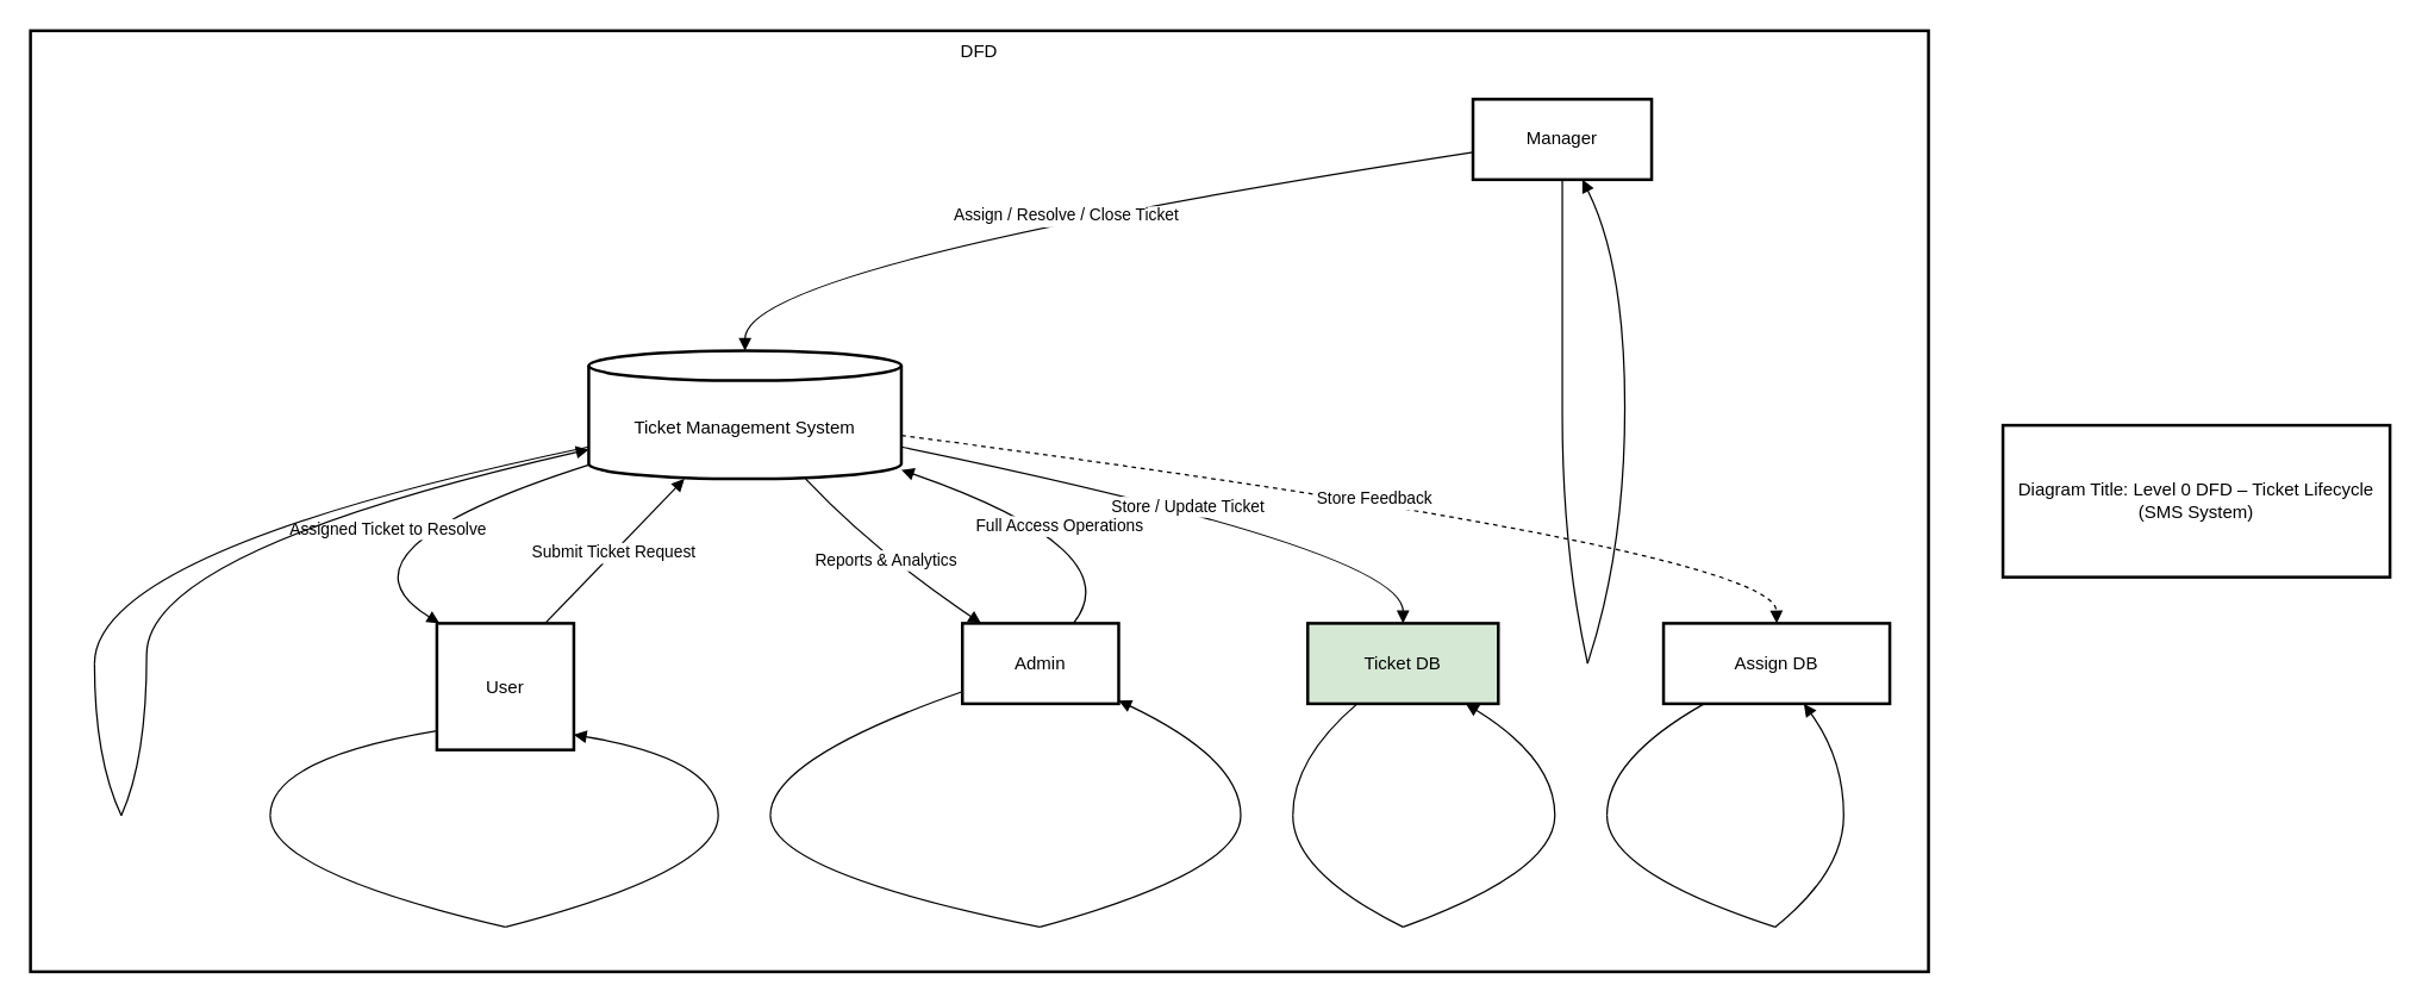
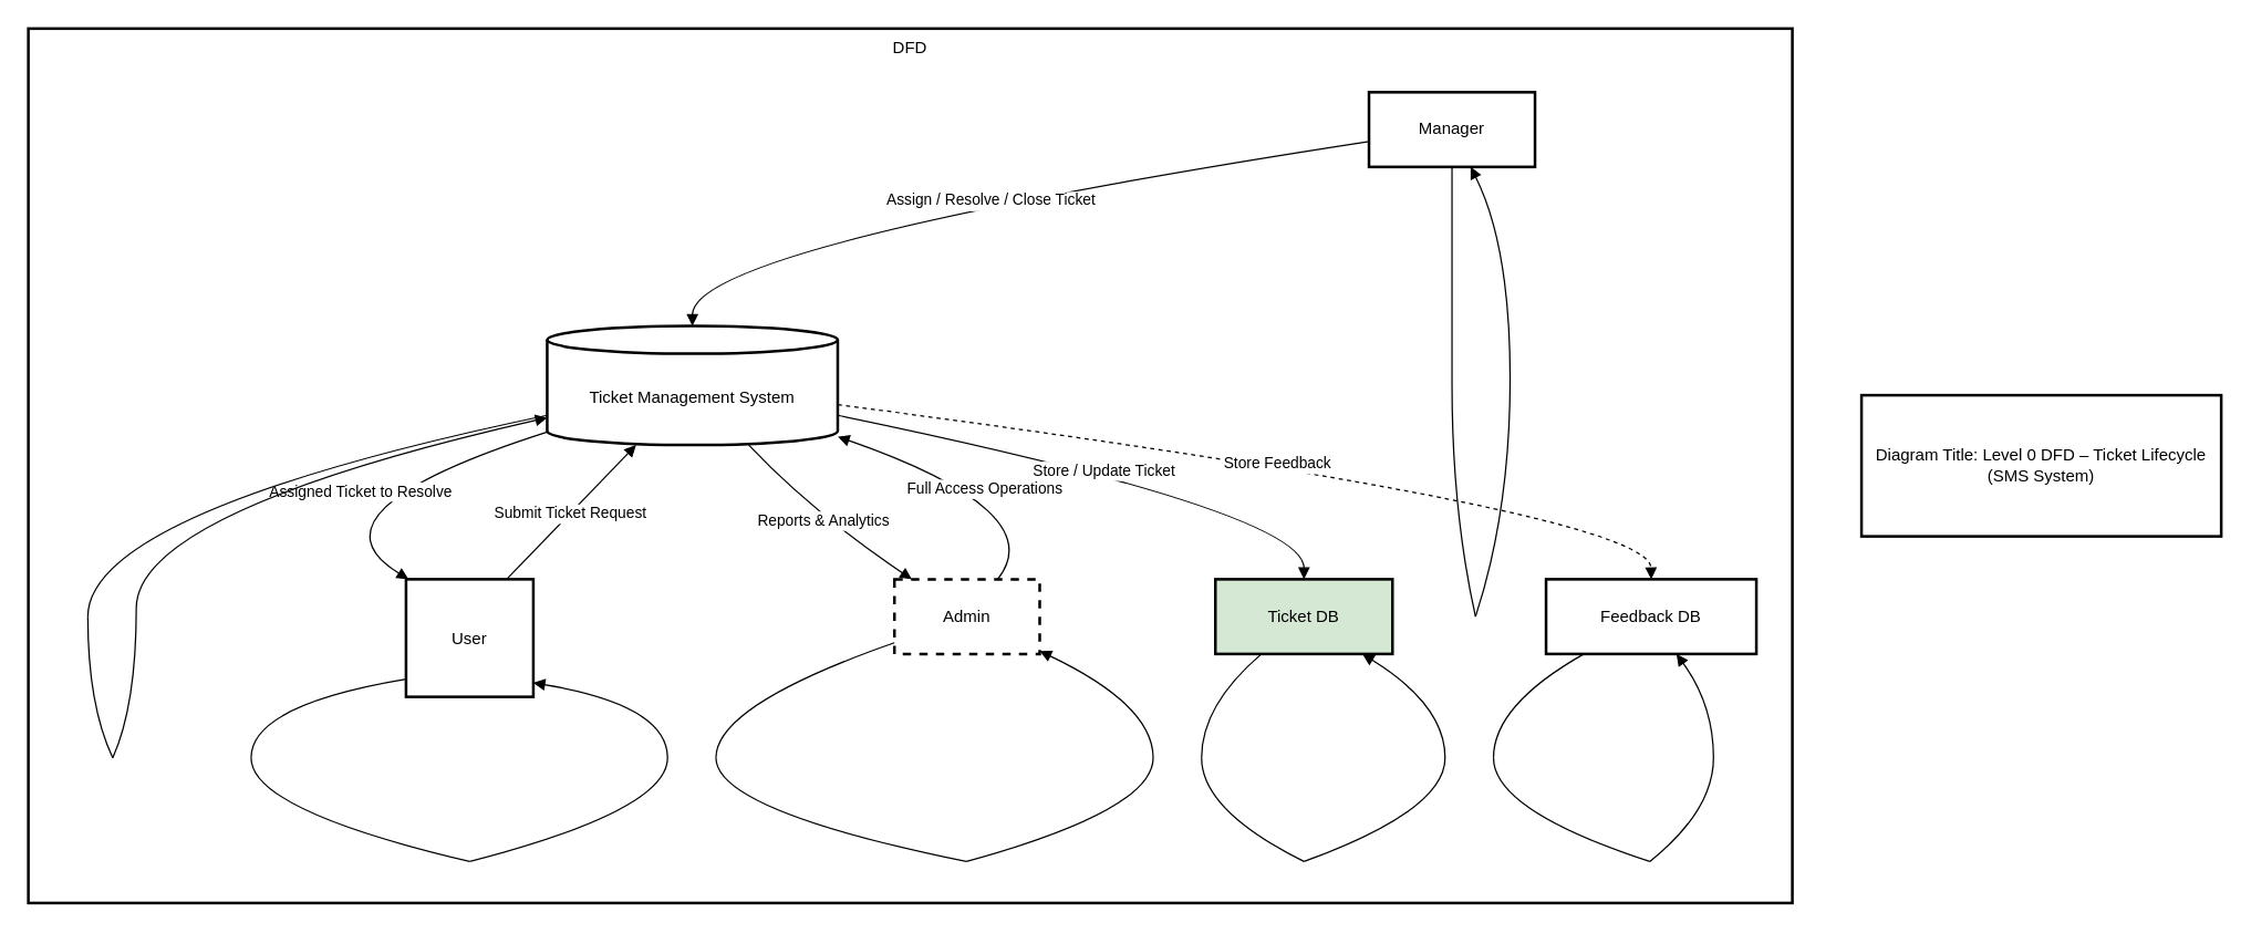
  <mxCell id="0" />
  <mxCell id="1" parent="0" />
  <mxCell id="2" value="DFD" style="whiteSpace=wrap;strokeWidth=2;verticalAlign=top;" vertex="1" parent="1"><mxGeometry x="20" y="20" width="1275" height="632" as="geometry" /></mxCell>
  <mxCell id="3" value="Ticket Management System" style="shape=cylinder3;boundedLbl=1;backgroundOutline=1;size=10;strokeWidth=2;whiteSpace=wrap;" vertex="1" parent="2"><mxGeometry x="375" y="215" width="210" height="86" as="geometry" /></mxCell>
  <mxCell id="4" value="User" style="whiteSpace=wrap;strokeWidth=2;" vertex="1" parent="2"><mxGeometry x="273" y="398" width="92" height="85" as="geometry" /></mxCell>
  <mxCell id="5" value="Manager" style="whiteSpace=wrap;strokeWidth=2;" vertex="1" parent="2"><mxGeometry x="969" y="46" width="120" height="54" as="geometry" /></mxCell>
- <mxCell id="6" value="Admin" style="whiteSpace=wrap;strokeWidth=2;" vertex="1" parent="2"><mxGeometry x="626" y="398" width="105" height="54" as="geometry" /></mxCell>
+ <mxCell id="6" value="Admin" style="whiteSpace=wrap;strokeWidth=2;dashed=1;" vertex="1" parent="2"><mxGeometry x="626" y="398" width="105" height="54" as="geometry" /></mxCell>
  <mxCell id="7" value="Ticket DB" style="whiteSpace=wrap;strokeWidth=2;fillColor=#d5e8d4;" vertex="1" parent="2"><mxGeometry x="858" y="398" width="128" height="54" as="geometry" /></mxCell>
- <mxCell id="8" value="Assign DB" style="whiteSpace=wrap;strokeWidth=2;" vertex="1" parent="2"><mxGeometry x="1097" y="398" width="152" height="54" as="geometry" /></mxCell>
+ <mxCell id="8" value="Feedback DB" style="whiteSpace=wrap;strokeWidth=2;" vertex="1" parent="2"><mxGeometry x="1097" y="398" width="152" height="54" as="geometry" /></mxCell>
  <mxCell id="9" value="" style="whiteSpace=wrap;strokeWidth=2;" vertex="1" parent="2"><mxGeometry x="43" y="425" as="geometry" /></mxCell>
  <mxCell id="10" value="" style="whiteSpace=wrap;strokeWidth=2;" vertex="1" parent="2"><mxGeometry x="61" y="527" as="geometry" /></mxCell>
  <mxCell id="11" value="" style="whiteSpace=wrap;strokeWidth=2;" vertex="1" parent="2"><mxGeometry x="161" y="527" as="geometry" /></mxCell>
  <mxCell id="12" value="" style="whiteSpace=wrap;strokeWidth=2;" vertex="1" parent="2"><mxGeometry x="319" y="602" as="geometry" /></mxCell>
  <mxCell id="13" value="" style="whiteSpace=wrap;strokeWidth=2;" vertex="1" parent="2"><mxGeometry x="1029" y="257" as="geometry" /></mxCell>
  <mxCell id="14" value="" style="whiteSpace=wrap;strokeWidth=2;" vertex="1" parent="2"><mxGeometry x="1046" y="425" as="geometry" /></mxCell>
  <mxCell id="15" value="" style="whiteSpace=wrap;strokeWidth=2;" vertex="1" parent="2"><mxGeometry x="497" y="527" as="geometry" /></mxCell>
  <mxCell id="16" value="" style="whiteSpace=wrap;strokeWidth=2;" vertex="1" parent="2"><mxGeometry x="678" y="602" as="geometry" /></mxCell>
  <mxCell id="17" value="" style="whiteSpace=wrap;strokeWidth=2;" vertex="1" parent="2"><mxGeometry x="848" y="527" as="geometry" /></mxCell>
  <mxCell id="18" value="" style="whiteSpace=wrap;strokeWidth=2;" vertex="1" parent="2"><mxGeometry x="922" y="602" as="geometry" /></mxCell>
  <mxCell id="19" value="" style="whiteSpace=wrap;strokeWidth=2;" vertex="1" parent="2"><mxGeometry x="1059" y="527" as="geometry" /></mxCell>
  <mxCell id="20" value="" style="whiteSpace=wrap;strokeWidth=2;" vertex="1" parent="2"><mxGeometry x="1172" y="602" as="geometry" /></mxCell>
  <mxCell id="21" value="Submit Ticket Request" style="curved=1;startArrow=none;endArrow=block;exitX=0.79;exitY=0;entryX=0.31;entryY=0.99;" edge="1" parent="2" source="4" target="3"><mxGeometry relative="1" as="geometry"><Array as="points"><mxPoint x="393" y="349" /></Array></mxGeometry></mxCell>
  <mxCell id="22" value="Assign / Resolve / Close Ticket" style="curved=1;startArrow=none;endArrow=block;exitX=0;exitY=0.66;entryX=0.5;entryY=-0.01;" edge="1" parent="2" source="5" target="3"><mxGeometry relative="1" as="geometry"><Array as="points"><mxPoint x="480" y="157" /></Array></mxGeometry></mxCell>
  <mxCell id="23" value="Full Access Operations" style="curved=1;startArrow=none;endArrow=block;exitX=0.71;exitY=0;entryX=1;entryY=0.93;" edge="1" parent="2" source="6" target="3"><mxGeometry relative="1" as="geometry"><Array as="points"><mxPoint x="740" y="349" /></Array></mxGeometry></mxCell>
  <mxCell id="24" value="Assigned Ticket to Resolve" style="curved=1;startArrow=none;endArrow=block;exitX=0;exitY=0.89;entryX=0.02;entryY=0;" edge="1" parent="2" source="3" target="4"><mxGeometry relative="1" as="geometry"><Array as="points"><mxPoint x="195" y="349" /></Array></mxGeometry></mxCell>
  <mxCell id="25" value="Store / Update Ticket" style="curved=1;startArrow=none;endArrow=block;exitX=1;exitY=0.75;entryX=0.5;entryY=0;" edge="1" parent="2" source="3" target="7"><mxGeometry relative="1" as="geometry"><Array as="points"><mxPoint x="922" y="349" /></Array></mxGeometry></mxCell>
  <mxCell id="26" value="Store Feedback" style="curved=1;startArrow=none;endArrow=block;exitX=1;exitY=0.66;entryX=0.5;entryY=0;dashed=1;" edge="1" parent="2" source="3" target="8"><mxGeometry relative="1" as="geometry"><Array as="points"><mxPoint x="1172" y="349" /></Array></mxGeometry></mxCell>
  <mxCell id="27" value="Reports &amp; Analytics" style="curved=1;startArrow=none;endArrow=block;exitX=0.69;exitY=0.99;entryX=0.12;entryY=0;" edge="1" parent="2" source="3" target="6"><mxGeometry relative="1" as="geometry"><Array as="points"><mxPoint x="566" y="349" /></Array></mxGeometry></mxCell>
  <mxCell id="28" value="" style="curved=1;startArrow=none;endArrow=none;exitX=0;exitY=0.75;entryX=Infinity;entryY=-Infinity;" edge="1" parent="2" source="3" target="9"><mxGeometry relative="1" as="geometry"><Array as="points"><mxPoint x="43" y="349" /></Array></mxGeometry></mxCell>
  <mxCell id="29" value="" style="curved=1;startArrow=none;endArrow=none;exitX=Infinity;exitY=-Infinity;entryX=-Infinity;entryY=-Infinity;" edge="1" parent="2" source="9" target="10"><mxGeometry relative="1" as="geometry"><Array as="points"><mxPoint x="43" y="489" /></Array></mxGeometry></mxCell>
  <mxCell id="30" value="" style="curved=1;startArrow=none;endArrow=block;exitX=-Infinity;exitY=-Infinity;entryX=0;entryY=0.77;" edge="1" parent="2" source="10" target="3"><mxGeometry relative="1" as="geometry"><Array as="points"><mxPoint x="78" y="489" /><mxPoint x="78" y="349" /></Array></mxGeometry></mxCell>
  <mxCell id="31" value="" style="curved=1;startArrow=none;endArrow=none;exitX=0;exitY=0.85;entryX=Infinity;entryY=-Infinity;" edge="1" parent="2" source="4" target="11"><mxGeometry relative="1" as="geometry"><Array as="points"><mxPoint x="161" y="489" /></Array></mxGeometry></mxCell>
  <mxCell id="32" value="" style="curved=1;startArrow=none;endArrow=none;exitX=Infinity;exitY=Infinity;entryX=-Infinity;entryY=Infinity;" edge="1" parent="2" source="11" target="12"><mxGeometry relative="1" as="geometry"><Array as="points"><mxPoint x="161" y="565" /></Array></mxGeometry></mxCell>
  <mxCell id="33" value="" style="curved=1;startArrow=none;endArrow=block;exitX=Infinity;exitY=Infinity;entryX=1;entryY=0.88;" edge="1" parent="2" source="12" target="4"><mxGeometry relative="1" as="geometry"><Array as="points"><mxPoint x="462" y="565" /><mxPoint x="462" y="489" /></Array></mxGeometry></mxCell>
  <mxCell id="34" value="" style="curved=1;startArrow=none;endArrow=none;exitX=0.5;exitY=0.99;entryX=-Infinity;entryY=Infinity;" edge="1" parent="2" source="5" target="13"><mxGeometry relative="1" as="geometry"><Array as="points" /></mxGeometry></mxCell>
  <mxCell id="35" value="" style="curved=1;startArrow=none;endArrow=none;exitX=-Infinity;exitY=Infinity;entryX=Infinity;entryY=-Infinity;" edge="1" parent="2" source="13" target="14"><mxGeometry relative="1" as="geometry"><Array as="points"><mxPoint x="1029" y="349" /></Array></mxGeometry></mxCell>
  <mxCell id="36" value="" style="curved=1;startArrow=none;endArrow=block;exitX=Infinity;exitY=-Infinity;entryX=0.61;entryY=0.99;" edge="1" parent="2" source="14" target="5"><mxGeometry relative="1" as="geometry"><Array as="points"><mxPoint x="1071" y="349" /><mxPoint x="1071" y="157" /></Array></mxGeometry></mxCell>
  <mxCell id="37" value="" style="curved=1;startArrow=none;endArrow=none;exitX=0;exitY=0.85;entryX=Infinity;entryY=-Infinity;" edge="1" parent="2" source="6" target="15"><mxGeometry relative="1" as="geometry"><Array as="points"><mxPoint x="497" y="489" /></Array></mxGeometry></mxCell>
  <mxCell id="38" value="" style="curved=1;startArrow=none;endArrow=none;exitX=Infinity;exitY=Infinity;entryX=Infinity;entryY=Infinity;" edge="1" parent="2" source="15" target="16"><mxGeometry relative="1" as="geometry"><Array as="points"><mxPoint x="497" y="565" /></Array></mxGeometry></mxCell>
  <mxCell id="39" value="" style="curved=1;startArrow=none;endArrow=block;exitX=Infinity;exitY=Infinity;entryX=1;entryY=0.96;" edge="1" parent="2" source="16" target="6"><mxGeometry relative="1" as="geometry"><Array as="points"><mxPoint x="813" y="565" /><mxPoint x="813" y="489" /></Array></mxGeometry></mxCell>
  <mxCell id="40" value="" style="curved=1;startArrow=none;endArrow=none;exitX=0.26;exitY=1;entryX=Infinity;entryY=-Infinity;" edge="1" parent="2" source="7" target="17"><mxGeometry relative="1" as="geometry"><Array as="points"><mxPoint x="848" y="489" /></Array></mxGeometry></mxCell>
  <mxCell id="41" value="" style="curved=1;startArrow=none;endArrow=none;exitX=Infinity;exitY=Infinity;entryX=-Infinity;entryY=Infinity;" edge="1" parent="2" source="17" target="18"><mxGeometry relative="1" as="geometry"><Array as="points"><mxPoint x="848" y="565" /></Array></mxGeometry></mxCell>
  <mxCell id="42" value="" style="curved=1;startArrow=none;endArrow=block;exitX=-Infinity;exitY=Infinity;entryX=0.83;entryY=1;" edge="1" parent="2" source="18" target="7"><mxGeometry relative="1" as="geometry"><Array as="points"><mxPoint x="1024" y="565" /><mxPoint x="1024" y="489" /></Array></mxGeometry></mxCell>
  <mxCell id="43" value="" style="curved=1;startArrow=none;endArrow=none;exitX=0.18;exitY=1;entryX=Infinity;entryY=-Infinity;" edge="1" parent="2" source="8" target="19"><mxGeometry relative="1" as="geometry"><Array as="points"><mxPoint x="1059" y="489" /></Array></mxGeometry></mxCell>
  <mxCell id="44" value="" style="curved=1;startArrow=none;endArrow=none;exitX=Infinity;exitY=Infinity;entryX=Infinity;entryY=Infinity;" edge="1" parent="2" source="19" target="20"><mxGeometry relative="1" as="geometry"><Array as="points"><mxPoint x="1059" y="565" /></Array></mxGeometry></mxCell>
  <mxCell id="45" value="" style="curved=1;startArrow=none;endArrow=block;exitX=Infinity;exitY=Infinity;entryX=0.62;entryY=1;" edge="1" parent="2" source="20" target="8"><mxGeometry relative="1" as="geometry"><Array as="points"><mxPoint x="1218" y="565" /><mxPoint x="1218" y="489" /></Array></mxGeometry></mxCell>
  <mxCell id="46" value="Diagram Title: Level 0 DFD – Ticket Lifecycle (SMS System)" style="whiteSpace=wrap;strokeWidth=2;" vertex="1" parent="1"><mxGeometry x="1345" y="285" width="260" height="102" as="geometry" /></mxCell>
